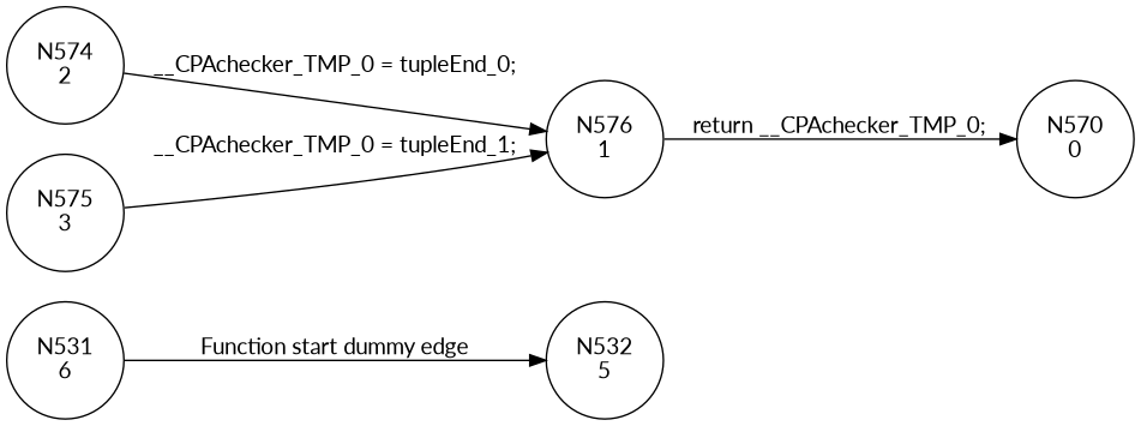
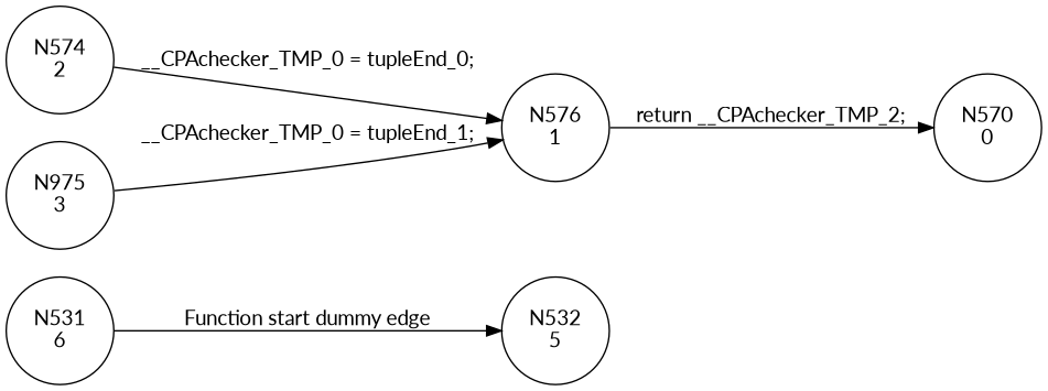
  digraph {
    fontname=Lato
    rankdir=LR
    node [fontname=Lato shape=circle]
    edge [fontname=Lato]
    n1 [label="N531\n6"]
    n2 [label="N532\n5"]
    n3 [label="N574\n2"]
    n4 [label="N576\n1"]
-   n5 [label="N575\n3"]
+   n5 [label="N975\n3"]
    n6 [label="N570\n0"]
    n1 -> n2 [label="Function start dummy edge"]
    n3 -> n4 [label="__CPAchecker_TMP_0 = tupleEnd_0;"]
-   n4 -> n6 [label="return __CPAchecker_TMP_0;"]
+   n4 -> n6 [label="return __CPAchecker_TMP_2;"]
    n5 -> n4 [label="__CPAchecker_TMP_0 = tupleEnd_1;"]
  }
